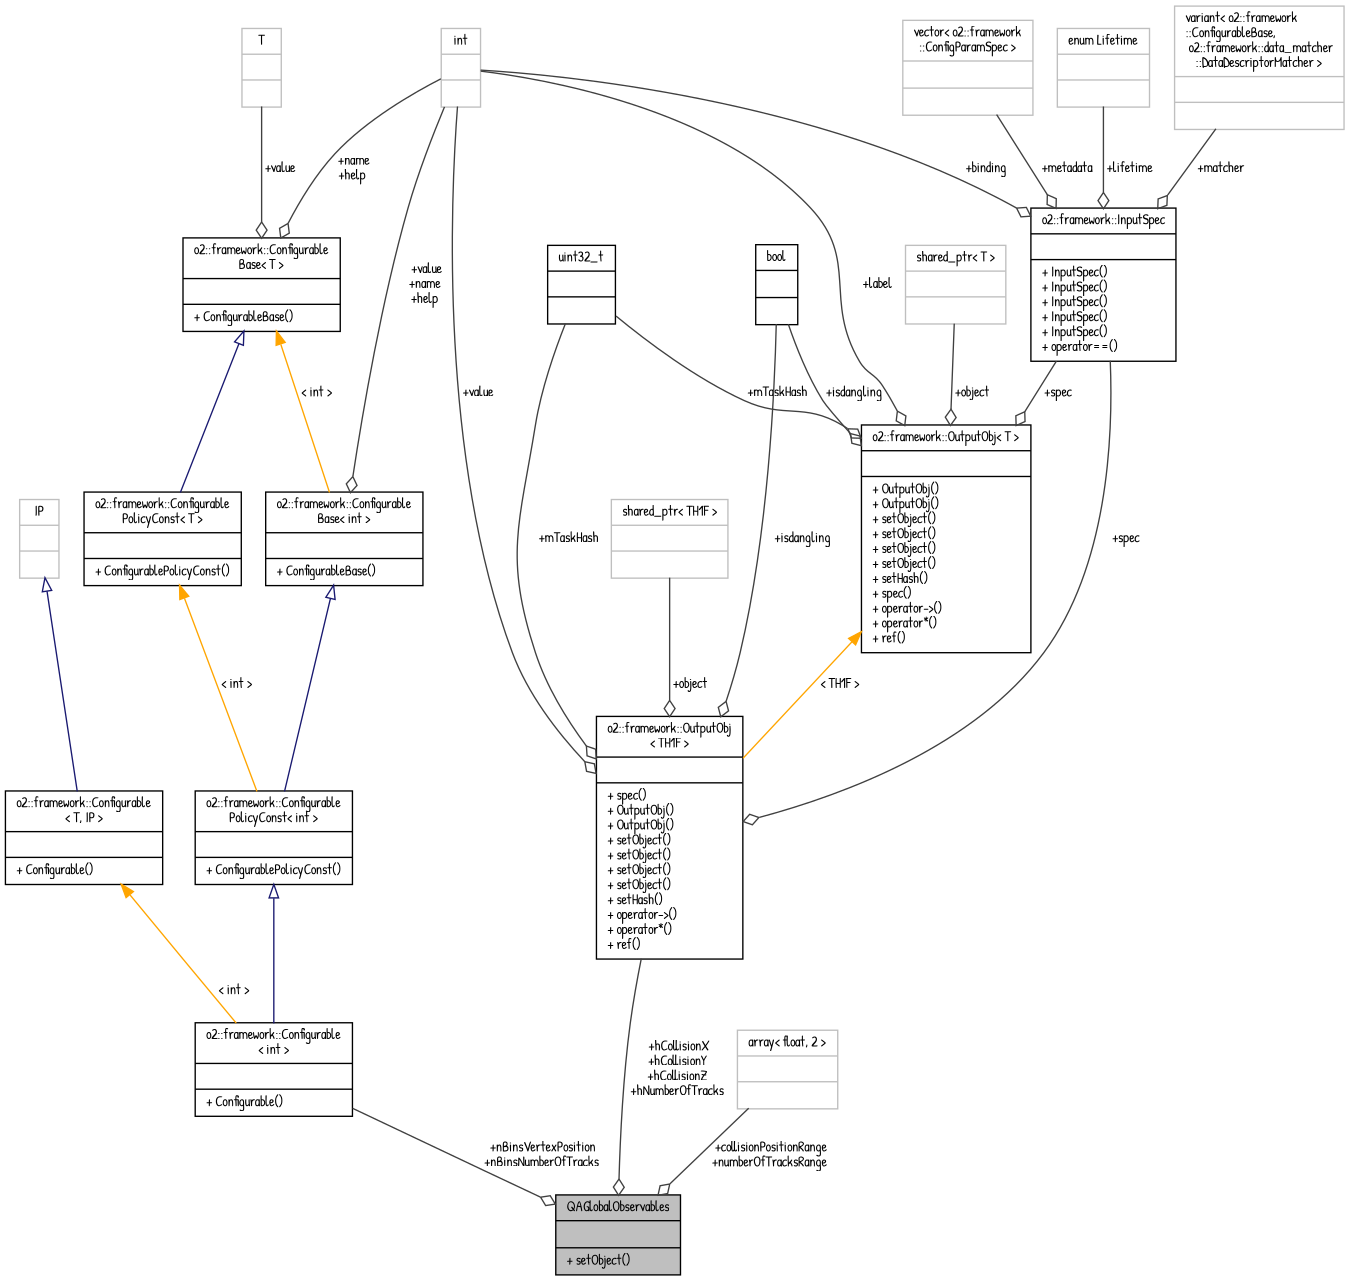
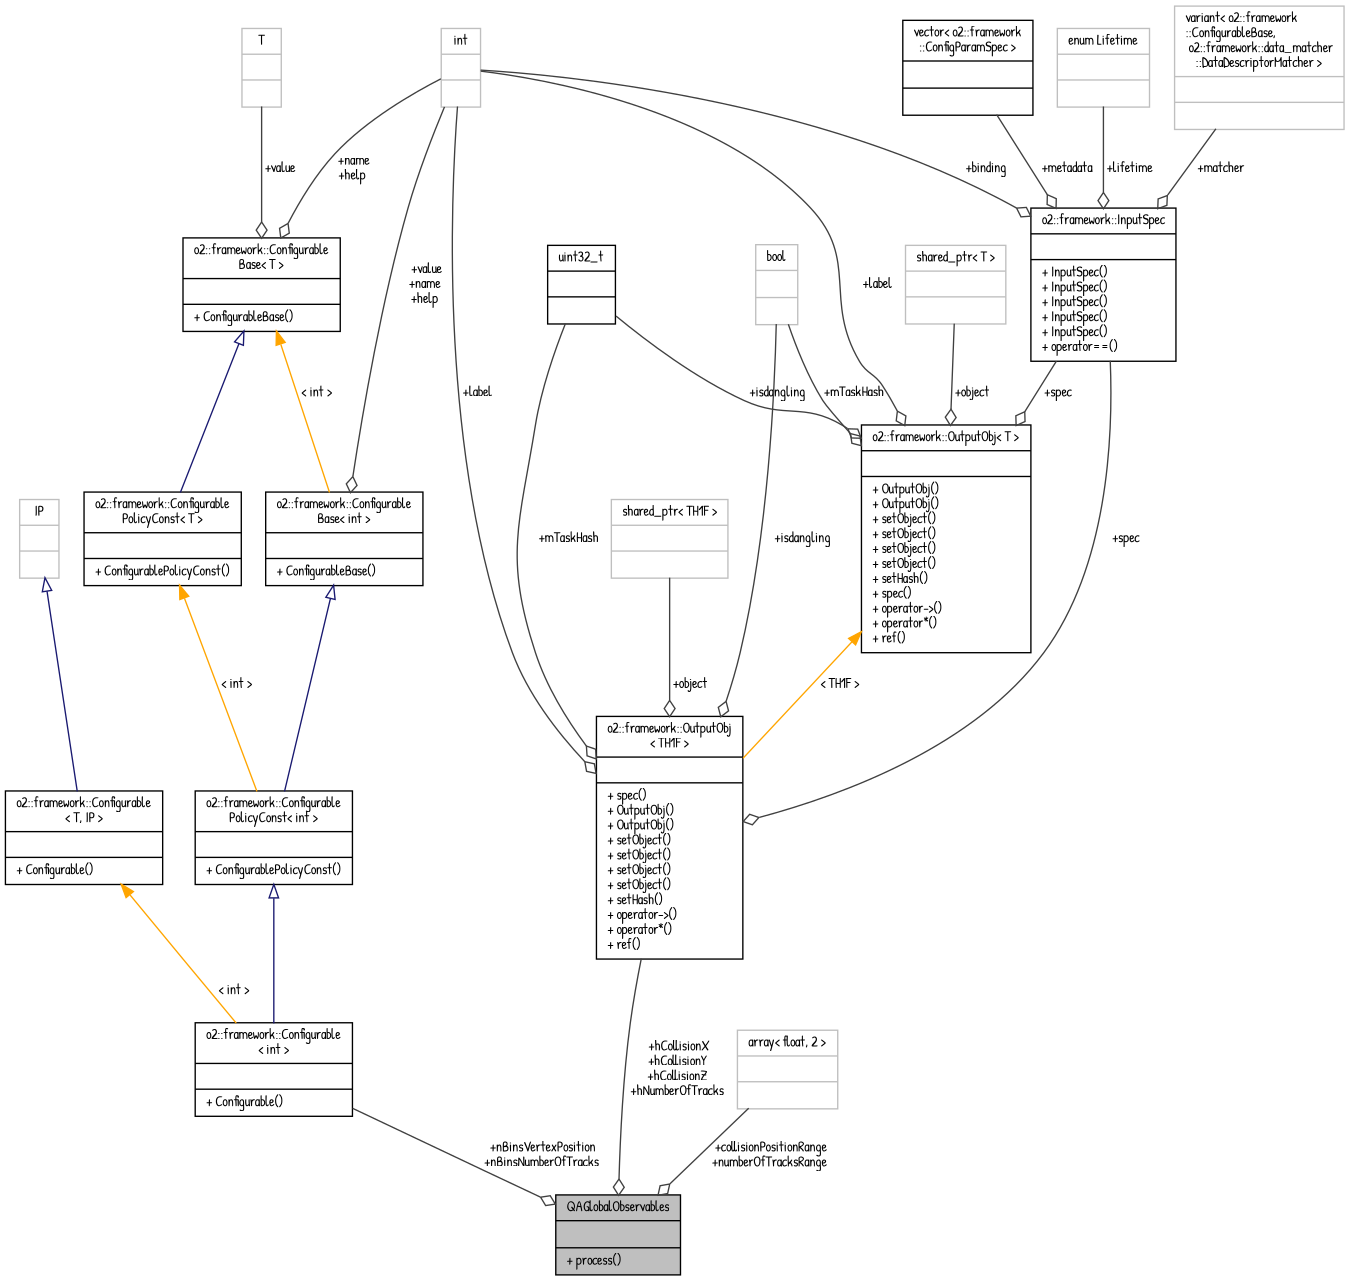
  digraph {
    fontname="Patrick Hand"
    node [color=black fontname="Patrick Hand" fontsize=10 shape=record]
    edge [arrowhead=odiamond color=grey25 fontname="Patrick Hand" fontsize=10 labelfontname=Helvetica labelfontsize=10 style=solid]
-   n1 [fillcolor=grey75 fontcolor=black height=0.2 label="{QAGlobalObservables\n||+ setObject()\l}" style=filled width=0.4]
+   n1 [fillcolor=grey75 fontcolor=black height=0.2 label="{QAGlobalObservables\n||+ process()\l}" style=filled width=0.4]
    n2 [height=0.2 label="{o2::framework::Configurable\l\< int \>\n||+ Configurable()\l}" width=0.4]
    n3 [height=0.2 label="{o2::framework::Configurable\lPolicyConst\< int \>\n||+ ConfigurablePolicyConst()\l}" width=0.4]
    n4 [height=0.2 label="{o2::framework::Configurable\lBase\< int \>\n||+ ConfigurableBase()\l}" width=0.4]
    n5 [color=grey75 height=0.2 label="{int\n||}" width=0.4]
    n6 [height=0.2 label="{o2::framework::Configurable\lBase\< T \>\n||+ ConfigurableBase()\l}" width=0.4]
    n7 [height=0.2 label="{o2::framework::OutputObj\l\< TH1F \>\n||+ spec()\l+ OutputObj()\l+ OutputObj()\l+ setObject()\l+ setObject()\l+ setObject()\l+ setObject()\l+ setHash()\l+ operator-\>()\l+ operator*()\l+ ref()\l}" width=0.4]
    n8 [height=0.2 label="{o2::framework::InputSpec\n||+ InputSpec()\l+ InputSpec()\l+ InputSpec()\l+ InputSpec()\l+ InputSpec()\l+ operator==()\l}" width=0.4]
    n9 [height=0.2 label="{o2::framework::OutputObj\< T \>\n||+ OutputObj()\l+ OutputObj()\l+ setObject()\l+ setObject()\l+ setObject()\l+ setObject()\l+ setHash()\l+ spec()\l+ operator-\>()\l+ operator*()\l+ ref()\l}" width=0.4]
    n10 [height=0.2 label="{o2::framework::Configurable\lPolicyConst\< T \>\n||+ ConfigurablePolicyConst()\l}" width=0.4]
    n11 [color=grey75 height=0.2 label="{T\n||}" width=0.4]
    n12 [height=0.2 label="{o2::framework::Configurable\l\< T, IP \>\n||+ Configurable()\l}" width=0.4]
    n13 [color=grey75 height=0.2 label="{IP\n||}" width=0.4]
    n14 [height=0.2 label="{uint32_t\n||}" width=0.4]
-   n15 [height=0.2 label="{bool\n||}" width=0.4]
-   n16 [color=grey75 height=0.2 label="{vector\< o2::framework\l::ConfigParamSpec \>\n||}" width=0.4]
+   n15 [color=grey75 height=0.2 label="{bool\n||}" width=0.4]
+   n16 [height=0.2 label="{vector\< o2::framework\l::ConfigParamSpec \>\n||}" width=0.4]
    n17 [color=grey75 height=0.2 label="{enum Lifetime\n||}" width=0.4]
    n18 [color=grey75 height=0.2 label="{variant\< o2::framework\l::ConfigurableBase,\l o2::framework::data_matcher\l::DataDescriptorMatcher \>\n||}" width=0.4]
    n19 [color=grey75 height=0.2 label="{shared_ptr\< TH1F \>\n||}" width=0.4]
    n20 [color=grey75 height=0.2 label="{shared_ptr\< T \>\n||}" width=0.4]
    n21 [color=grey75 height=0.2 label="{array\< float, 2 \>\n||}" width=0.4]
    n2 -> n1 [label=" +nBinsVertexPosition\n+nBinsNumberOfTracks"]
    n3 -> n2 [arrowtail=onormal color=midnightblue dir=back arrowhead=""]
    n4 -> n3 [arrowtail=onormal color=midnightblue dir=back arrowhead=""]
    n5 -> n4 [label=" +value\n+name\n+help"]
    n5 -> n6 [label=" +name\n+help"]
-   n5 -> n7 [label=" +value"]
+   n5 -> n7 [label=" +label"]
    n5 -> n8 [label=" +binding"]
    n5 -> n9 [label=" +label"]
    n6 -> n4 [color=orange dir=back label=" \< int \>" arrowhead=""]
    n6 -> n10 [arrowtail=onormal color=midnightblue dir=back arrowhead=""]
    n7 -> n1 [label=" +hCollisionX\n+hCollisionY\n+hCollisionZ\n+hNumberOfTracks"]
    n8 -> n7 [label=" +spec"]
    n8 -> n9 [label=" +spec"]
    n9 -> n7 [color=orange dir=back label=" \< TH1F \>" arrowhead=""]
    n10 -> n3 [color=orange dir=back label=" \< int \>" arrowhead=""]
    n11 -> n6 [label=" +value"]
    n12 -> n2 [color=orange dir=back label=" \< int \>" arrowhead=""]
    n13 -> n12 [arrowtail=onormal color=midnightblue dir=back arrowhead=""]
    n14 -> n7 [label=" +mTaskHash"]
-   n14 -> n9 [label=" +mTaskHash"]
+   n14 -> n9 [label=" +isdangling"]
    n15 -> n7 [label=" +isdangling"]
-   n15 -> n9 [label=" +isdangling"]
+   n15 -> n9 [label=" +mTaskHash"]
    n16 -> n8 [label=" +metadata"]
    n17 -> n8 [label=" +lifetime"]
    n18 -> n8 [label=" +matcher"]
    n19 -> n7 [label=" +object"]
    n20 -> n9 [label=" +object"]
    n21 -> n1 [label=" +collisionPositionRange\n+numberOfTracksRange"]
  }
